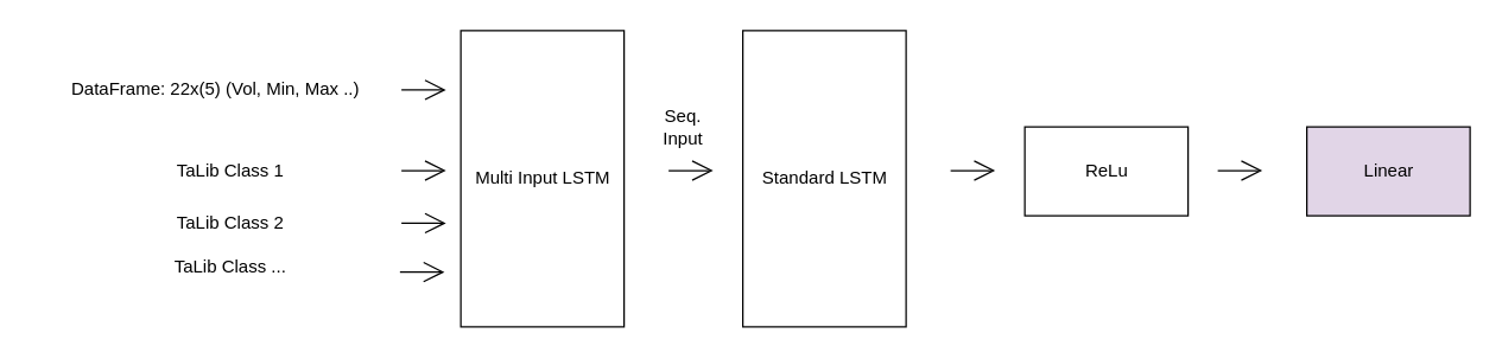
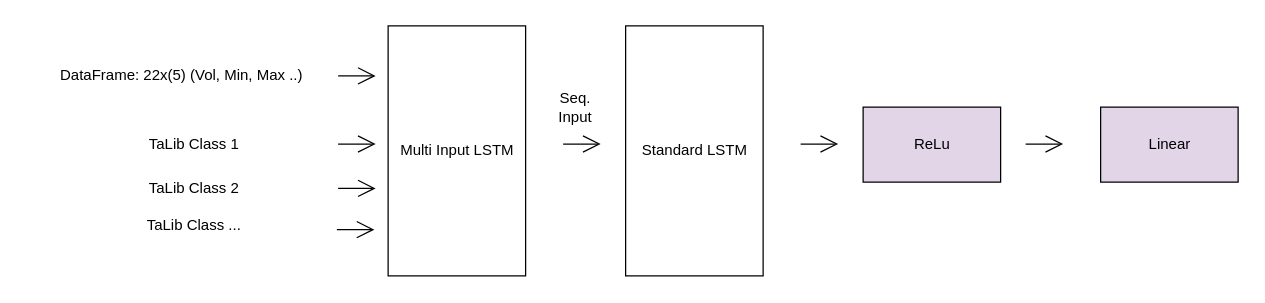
  <mxCell id="0" />
  <mxCell id="1" parent="0" />
  <mxCell id="2" value="Multi Input LSTM" style="html=1;" vertex="1" parent="1"><mxGeometry x="310" y="20" width="110" height="200" as="geometry" /></mxCell>
  <mxCell id="3" value="Standard LSTM" style="html=1;" vertex="1" parent="1"><mxGeometry x="500" y="20" width="110" height="200" as="geometry" /></mxCell>
- <mxCell id="4" value="ReLu" style="html=1;" vertex="1" parent="1"><mxGeometry x="690" y="85" width="110" height="60" as="geometry" /></mxCell>
+ <mxCell id="4" value="ReLu" style="html=1;fillColor=#e1d5e7;" vertex="1" parent="1"><mxGeometry x="690" y="85" width="110" height="60" as="geometry" /></mxCell>
  <mxCell id="5" value="Linear" style="html=1;fillColor=#e1d5e7;" vertex="1" parent="1"><mxGeometry x="880" y="85" width="110" height="60" as="geometry" /></mxCell>
  <mxCell id="6" value="" style="endArrow=open;endFill=1;endSize=12;html=1;rounded=0;" edge="1" parent="1"><mxGeometry width="160" relative="1" as="geometry"><mxPoint x="450" y="114.5" as="sourcePoint" /><mxPoint x="480" y="114.5" as="targetPoint" /></mxGeometry></mxCell>
  <mxCell id="7" value="" style="endArrow=open;endFill=1;endSize=12;html=1;rounded=0;" edge="1" parent="1"><mxGeometry width="160" relative="1" as="geometry"><mxPoint x="640" y="114.5" as="sourcePoint" /><mxPoint x="670" y="114.5" as="targetPoint" /></mxGeometry></mxCell>
  <mxCell id="8" value="" style="endArrow=open;endFill=1;endSize=12;html=1;rounded=0;" edge="1" parent="1"><mxGeometry width="160" relative="1" as="geometry"><mxPoint x="820" y="114.5" as="sourcePoint" /><mxPoint x="850" y="114.5" as="targetPoint" /></mxGeometry></mxCell>
  <mxCell id="9" value="" style="endArrow=open;endFill=1;endSize=12;html=1;rounded=0;" edge="1" parent="1"><mxGeometry width="160" relative="1" as="geometry"><mxPoint x="270" y="60" as="sourcePoint" /><mxPoint x="300" y="60" as="targetPoint" /></mxGeometry></mxCell>
  <mxCell id="10" value="DataFrame: 22x(5) (Vol, Min, Max ..)" style="text;html=1;strokeColor=none;fillColor=none;align=center;verticalAlign=middle;whiteSpace=wrap;rounded=0;" vertex="1" parent="1"><mxGeometry x="20" y="20" width="250" height="80" as="geometry" /></mxCell>
  <mxCell id="11" value="" style="endArrow=open;endFill=1;endSize=12;html=1;rounded=0;" edge="1" parent="1"><mxGeometry width="160" relative="1" as="geometry"><mxPoint x="270" y="114.5" as="sourcePoint" /><mxPoint x="300" y="114.5" as="targetPoint" /></mxGeometry></mxCell>
  <mxCell id="12" value="" style="endArrow=open;endFill=1;endSize=12;html=1;rounded=0;" edge="1" parent="1"><mxGeometry width="160" relative="1" as="geometry"><mxPoint x="270" y="150" as="sourcePoint" /><mxPoint x="300" y="150" as="targetPoint" /></mxGeometry></mxCell>
  <mxCell id="13" value="Seq. Input" style="text;html=1;strokeColor=none;fillColor=none;align=center;verticalAlign=middle;whiteSpace=wrap;rounded=0;" vertex="1" parent="1"><mxGeometry x="440" y="70" width="40" height="30" as="geometry" /></mxCell>
  <mxCell id="14" value="TaLib Class 1" style="text;html=1;strokeColor=none;fillColor=none;align=center;verticalAlign=middle;whiteSpace=wrap;rounded=0;" vertex="1" parent="1"><mxGeometry x="30" y="75" width="250" height="80" as="geometry" /></mxCell>
  <mxCell id="15" value="TaLib Class 2" style="text;html=1;strokeColor=none;fillColor=none;align=center;verticalAlign=middle;whiteSpace=wrap;rounded=0;" vertex="1" parent="1"><mxGeometry x="30" y="110" width="250" height="80" as="geometry" /></mxCell>
  <mxCell id="16" value="" style="endArrow=open;endFill=1;endSize=12;html=1;rounded=0;" edge="1" parent="1"><mxGeometry width="160" relative="1" as="geometry"><mxPoint x="269" y="183" as="sourcePoint" /><mxPoint x="299" y="183" as="targetPoint" /></mxGeometry></mxCell>
  <mxCell id="17" value="TaLib Class ..." style="text;html=1;strokeColor=none;fillColor=none;align=center;verticalAlign=middle;whiteSpace=wrap;rounded=0;" vertex="1" parent="1"><mxGeometry x="30" y="140" width="250" height="80" as="geometry" /></mxCell>
